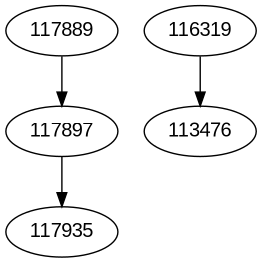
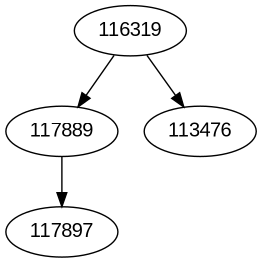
  digraph {
    fontname="Liberation Sans"
    node [fontname="Liberation Sans"]
    edge [fontname="Liberation Sans"]
    117897
-   117935
    117889
    116319
    113476
-   117897 -> 117935
    117889 -> 117897
+   116319 -> 117889
    116319 -> 113476
  }
